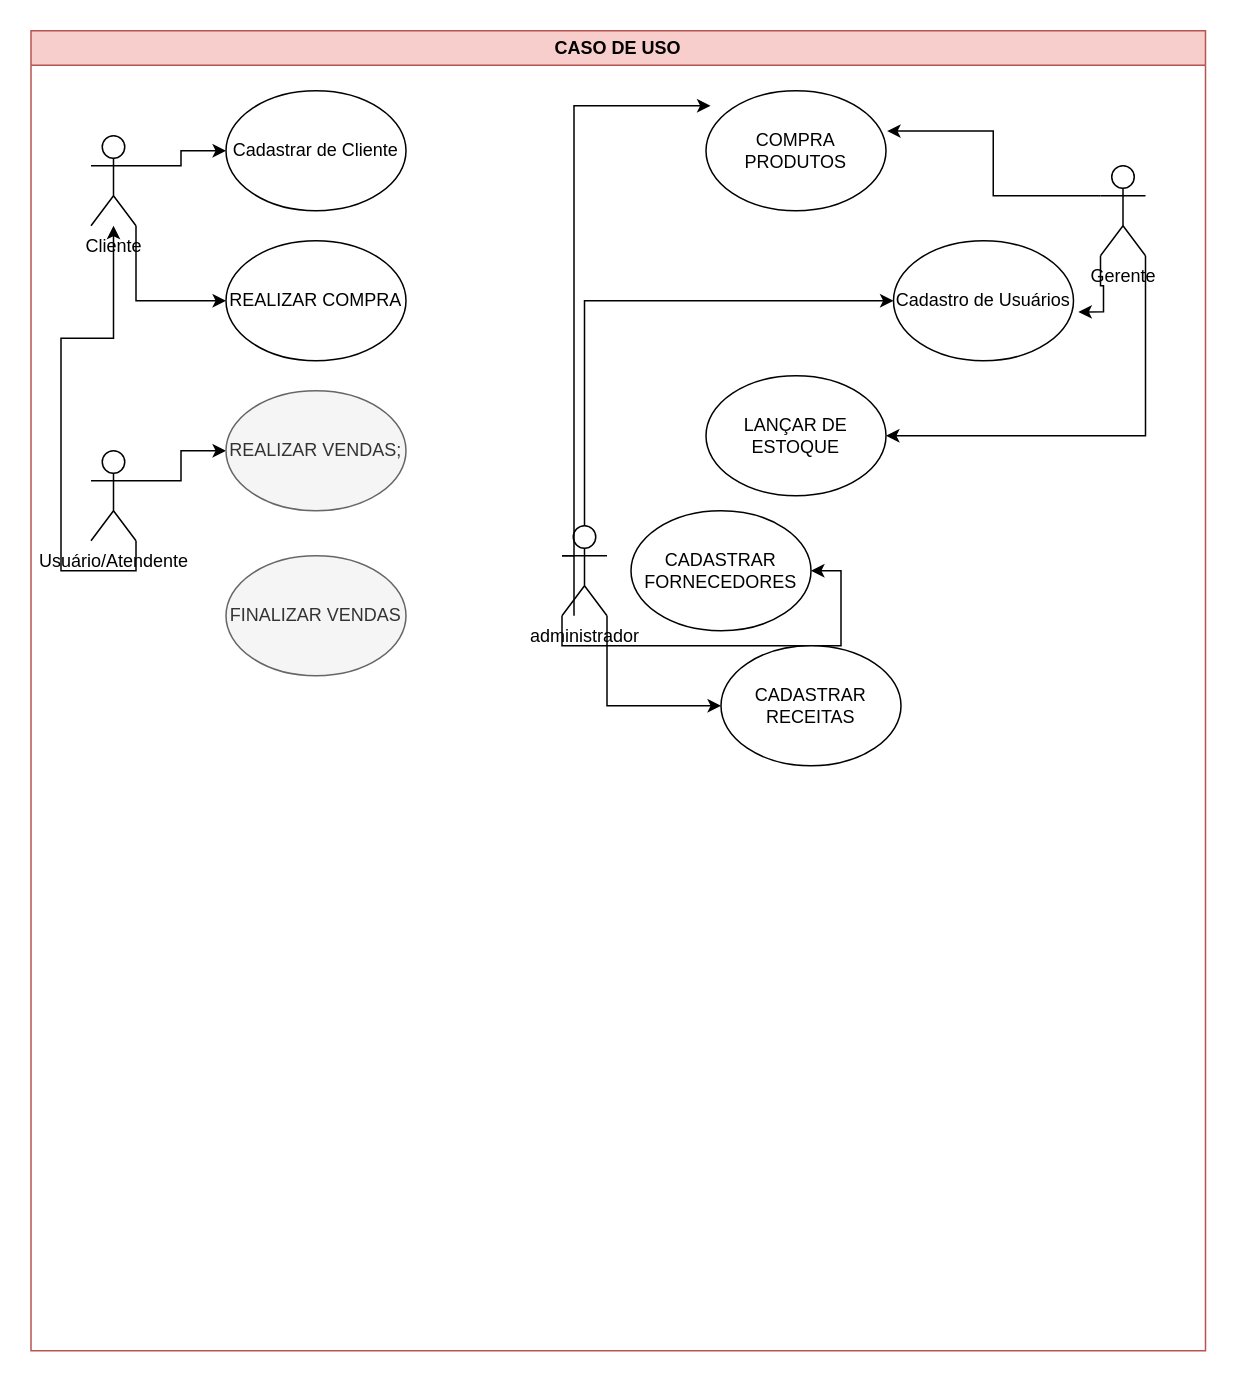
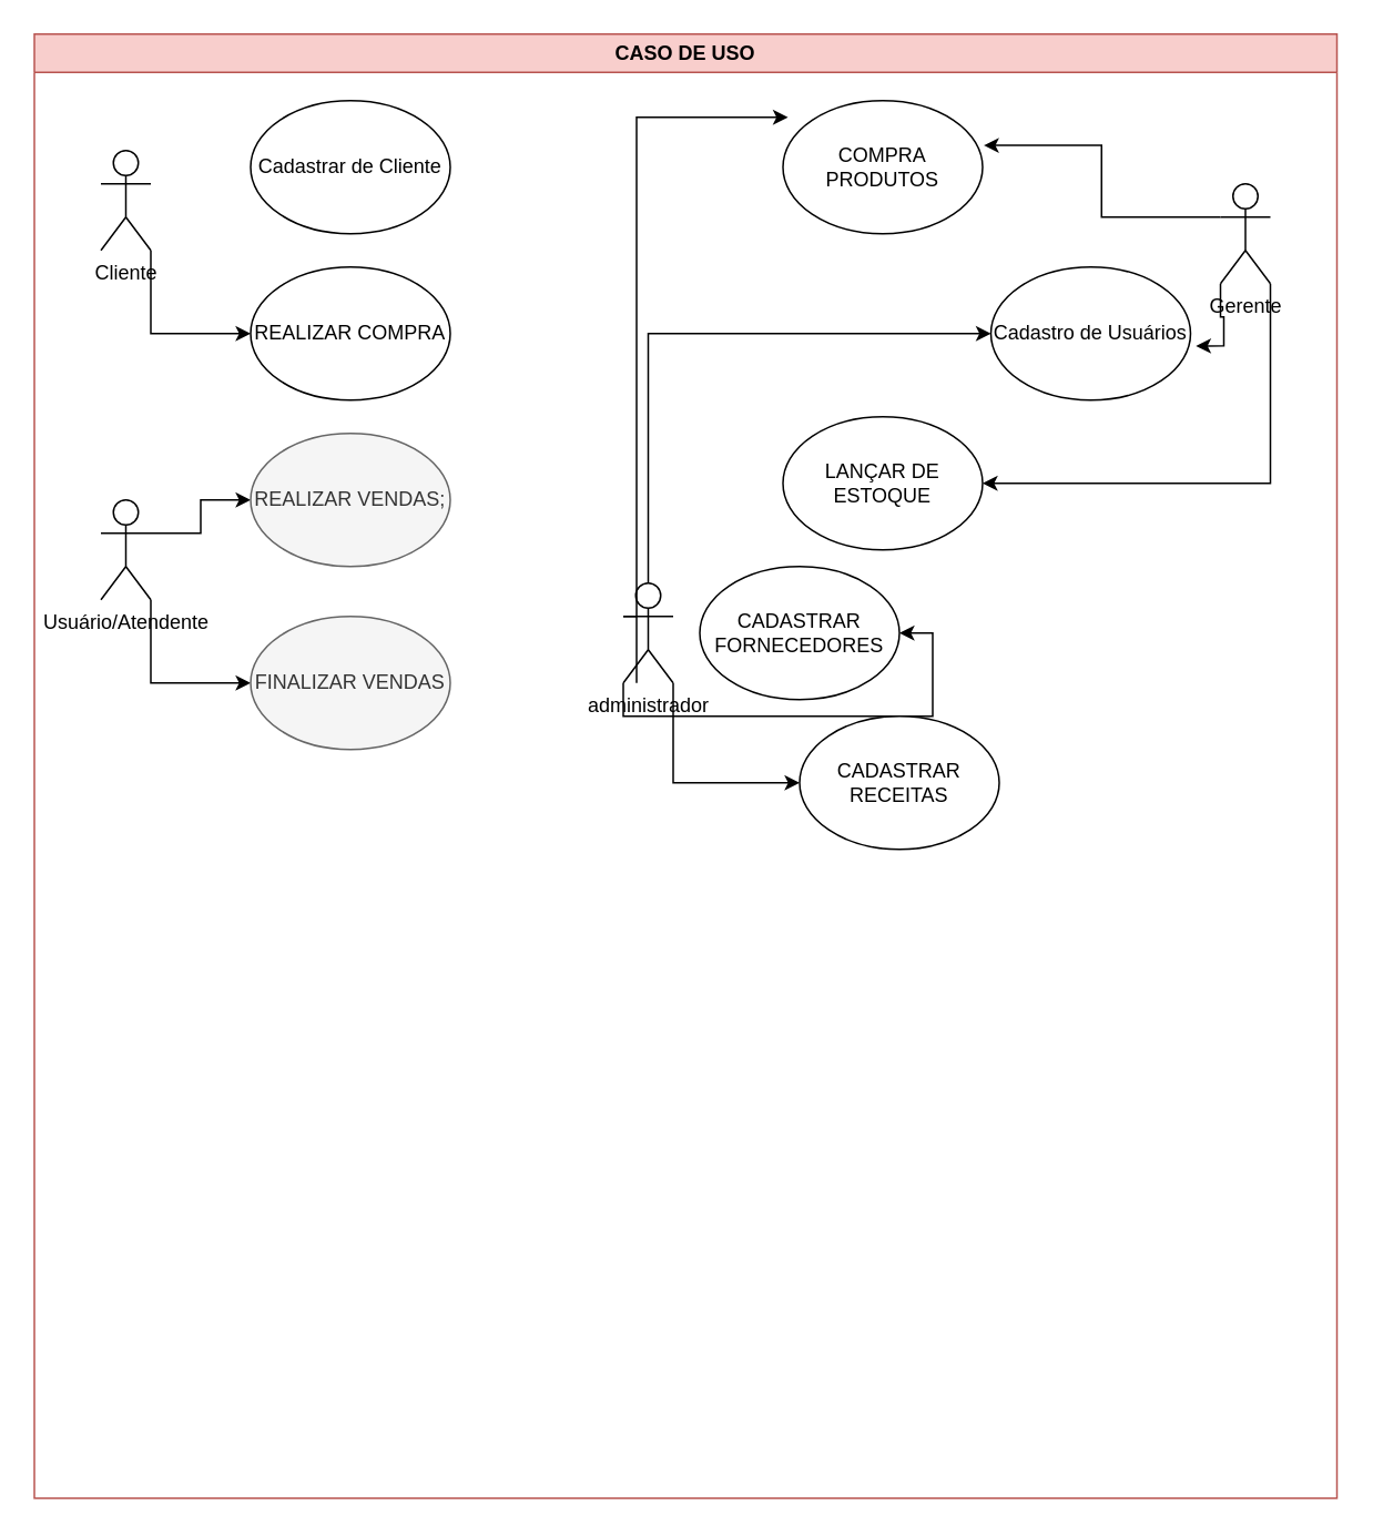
  <mxCell id="0" />
  <mxCell id="1" parent="0" />
  <mxCell id="2" value="CASO DE USO" style="swimlane;whiteSpace=wrap;html=1;fillColor=#f8cecc;strokeColor=#b85450;" vertex="1" parent="1"><mxGeometry x="20" y="20" width="783" height="880" as="geometry" /></mxCell>
- <mxCell id="3" style="edgeStyle=orthogonalEdgeStyle;rounded=0;orthogonalLoop=1;jettySize=auto;html=1;exitX=1;exitY=0.333;exitDx=0;exitDy=0;exitPerimeter=0;entryX=0;entryY=0.5;entryDx=0;entryDy=0;" edge="1" parent="2" source="5" target="6"><mxGeometry relative="1" as="geometry" /></mxCell>
  <mxCell id="4" style="edgeStyle=orthogonalEdgeStyle;rounded=0;orthogonalLoop=1;jettySize=auto;html=1;exitX=1;exitY=1;exitDx=0;exitDy=0;exitPerimeter=0;entryX=0;entryY=0.5;entryDx=0;entryDy=0;" edge="1" parent="2" source="5" target="13"><mxGeometry relative="1" as="geometry" /></mxCell>
  <mxCell id="5" value="Cliente" style="shape=umlActor;verticalLabelPosition=bottom;verticalAlign=top;html=1;outlineConnect=0;" vertex="1" parent="2"><mxGeometry x="40" y="70" width="30" height="60" as="geometry" /></mxCell>
  <mxCell id="6" value="Cadastrar de Cliente" style="ellipse;whiteSpace=wrap;html=1;" vertex="1" parent="2"><mxGeometry x="130" y="40" width="120" height="80" as="geometry" /></mxCell>
  <mxCell id="7" value="Cadastro de Usuários" style="ellipse;whiteSpace=wrap;html=1;" vertex="1" parent="2"><mxGeometry x="575" y="140" width="120" height="80" as="geometry" /></mxCell>
  <mxCell id="8" value="COMPRA PRODUTOS" style="ellipse;whiteSpace=wrap;html=1;" vertex="1" parent="2"><mxGeometry x="450" y="40" width="120" height="80" as="geometry" /></mxCell>
  <mxCell id="9" style="edgeStyle=orthogonalEdgeStyle;rounded=0;orthogonalLoop=1;jettySize=auto;html=1;exitX=1;exitY=0.333;exitDx=0;exitDy=0;exitPerimeter=0;entryX=0;entryY=0.5;entryDx=0;entryDy=0;" edge="1" parent="2" source="11" target="12"><mxGeometry relative="1" as="geometry" /></mxCell>
- <mxCell id="10" style="edgeStyle=orthogonalEdgeStyle;rounded=0;orthogonalLoop=1;jettySize=auto;html=1;exitX=1;exitY=1;exitDx=0;exitDy=0;exitPerimeter=0;" edge="1" parent="2" source="11" target="5"><mxGeometry relative="1" as="geometry" /></mxCell>
+ <mxCell id="10" style="edgeStyle=orthogonalEdgeStyle;rounded=0;orthogonalLoop=1;jettySize=auto;html=1;exitX=1;exitY=1;exitDx=0;exitDy=0;exitPerimeter=0;entryX=0;entryY=0.5;entryDx=0;entryDy=0;" edge="1" parent="2" source="11" target="20"><mxGeometry relative="1" as="geometry" /></mxCell>
  <mxCell id="11" value="Usuário/Atendente" style="shape=umlActor;verticalLabelPosition=bottom;verticalAlign=top;html=1;outlineConnect=0;" vertex="1" parent="2"><mxGeometry x="40" y="280" width="30" height="60" as="geometry" /></mxCell>
  <mxCell id="12" value="REALIZAR VENDAS;" style="ellipse;whiteSpace=wrap;html=1;fillColor=#f5f5f5;fontColor=#333333;strokeColor=#666666;" vertex="1" parent="2"><mxGeometry x="130" y="240" width="120" height="80" as="geometry" /></mxCell>
  <mxCell id="13" value="REALIZAR COMPRA" style="ellipse;whiteSpace=wrap;html=1;" vertex="1" parent="2"><mxGeometry x="130" y="140" width="120" height="80" as="geometry" /></mxCell>
  <mxCell id="14" value="LANÇAR DE ESTOQUE" style="ellipse;whiteSpace=wrap;html=1;" vertex="1" parent="2"><mxGeometry x="450" y="230" width="120" height="80" as="geometry" /></mxCell>
  <mxCell id="15" value="CADASTRAR FORNECEDORES" style="ellipse;whiteSpace=wrap;html=1;" vertex="1" parent="2"><mxGeometry x="400" y="320" width="120" height="80" as="geometry" /></mxCell>
  <mxCell id="16" style="edgeStyle=orthogonalEdgeStyle;rounded=0;orthogonalLoop=1;jettySize=auto;html=1;exitX=0.5;exitY=0;exitDx=0;exitDy=0;exitPerimeter=0;entryX=0;entryY=0.5;entryDx=0;entryDy=0;" edge="1" parent="2" source="18" target="7"><mxGeometry relative="1" as="geometry" /></mxCell>
  <mxCell id="17" style="edgeStyle=orthogonalEdgeStyle;rounded=0;orthogonalLoop=1;jettySize=auto;html=1;exitX=1;exitY=1;exitDx=0;exitDy=0;exitPerimeter=0;entryX=0;entryY=0.5;entryDx=0;entryDy=0;" edge="1" parent="2" source="18" target="21"><mxGeometry relative="1" as="geometry" /></mxCell>
  <mxCell id="18" value="administrador" style="shape=umlActor;verticalLabelPosition=bottom;verticalAlign=top;html=1;outlineConnect=0;" vertex="1" parent="2"><mxGeometry x="354" y="330" width="30" height="60" as="geometry" /></mxCell>
  <mxCell id="19" style="edgeStyle=orthogonalEdgeStyle;rounded=0;orthogonalLoop=1;jettySize=auto;html=1;exitX=0;exitY=1;exitDx=0;exitDy=0;exitPerimeter=0;entryX=1;entryY=0.5;entryDx=0;entryDy=0;" edge="1" parent="2" source="18" target="15"><mxGeometry relative="1" as="geometry" /></mxCell>
  <mxCell id="20" value="FINALIZAR VENDAS" style="ellipse;whiteSpace=wrap;html=1;fillColor=#f5f5f5;fontColor=#333333;strokeColor=#666666;" vertex="1" parent="2"><mxGeometry x="130" y="350" width="120" height="80" as="geometry" /></mxCell>
  <mxCell id="21" value="CADASTRAR RECEITAS" style="ellipse;whiteSpace=wrap;html=1;" vertex="1" parent="2"><mxGeometry x="460" y="410" width="120" height="80" as="geometry" /></mxCell>
  <mxCell id="22" style="edgeStyle=orthogonalEdgeStyle;rounded=0;orthogonalLoop=1;jettySize=auto;html=1;exitX=1;exitY=1;exitDx=0;exitDy=0;exitPerimeter=0;entryX=1;entryY=0.5;entryDx=0;entryDy=0;" edge="1" parent="1" source="23" target="14"><mxGeometry relative="1" as="geometry" /></mxCell>
  <mxCell id="23" value="Gerente" style="shape=umlActor;verticalLabelPosition=bottom;verticalAlign=top;html=1;outlineConnect=0;" vertex="1" parent="1"><mxGeometry x="733" y="110" width="30" height="60" as="geometry" /></mxCell>
  <mxCell id="24" style="edgeStyle=orthogonalEdgeStyle;rounded=0;orthogonalLoop=1;jettySize=auto;html=1;exitX=0;exitY=0.333;exitDx=0;exitDy=0;exitPerimeter=0;" edge="1" parent="1" source="18"><mxGeometry relative="1" as="geometry"><mxPoint x="473" y="70" as="targetPoint" /><Array as="points"><mxPoint x="382" y="410" /><mxPoint x="382" y="231" /><mxPoint x="383" y="70" /></Array></mxGeometry></mxCell>
  <mxCell id="25" style="edgeStyle=orthogonalEdgeStyle;rounded=0;orthogonalLoop=1;jettySize=auto;html=1;exitX=0;exitY=0.333;exitDx=0;exitDy=0;exitPerimeter=0;entryX=1.006;entryY=0.336;entryDx=0;entryDy=0;entryPerimeter=0;" edge="1" parent="1" source="23" target="8"><mxGeometry relative="1" as="geometry" /></mxCell>
  <mxCell id="26" style="edgeStyle=orthogonalEdgeStyle;rounded=0;orthogonalLoop=1;jettySize=auto;html=1;exitX=0;exitY=1;exitDx=0;exitDy=0;exitPerimeter=0;entryX=1.027;entryY=0.593;entryDx=0;entryDy=0;entryPerimeter=0;" edge="1" parent="1" source="23" target="7"><mxGeometry relative="1" as="geometry" /></mxCell>
